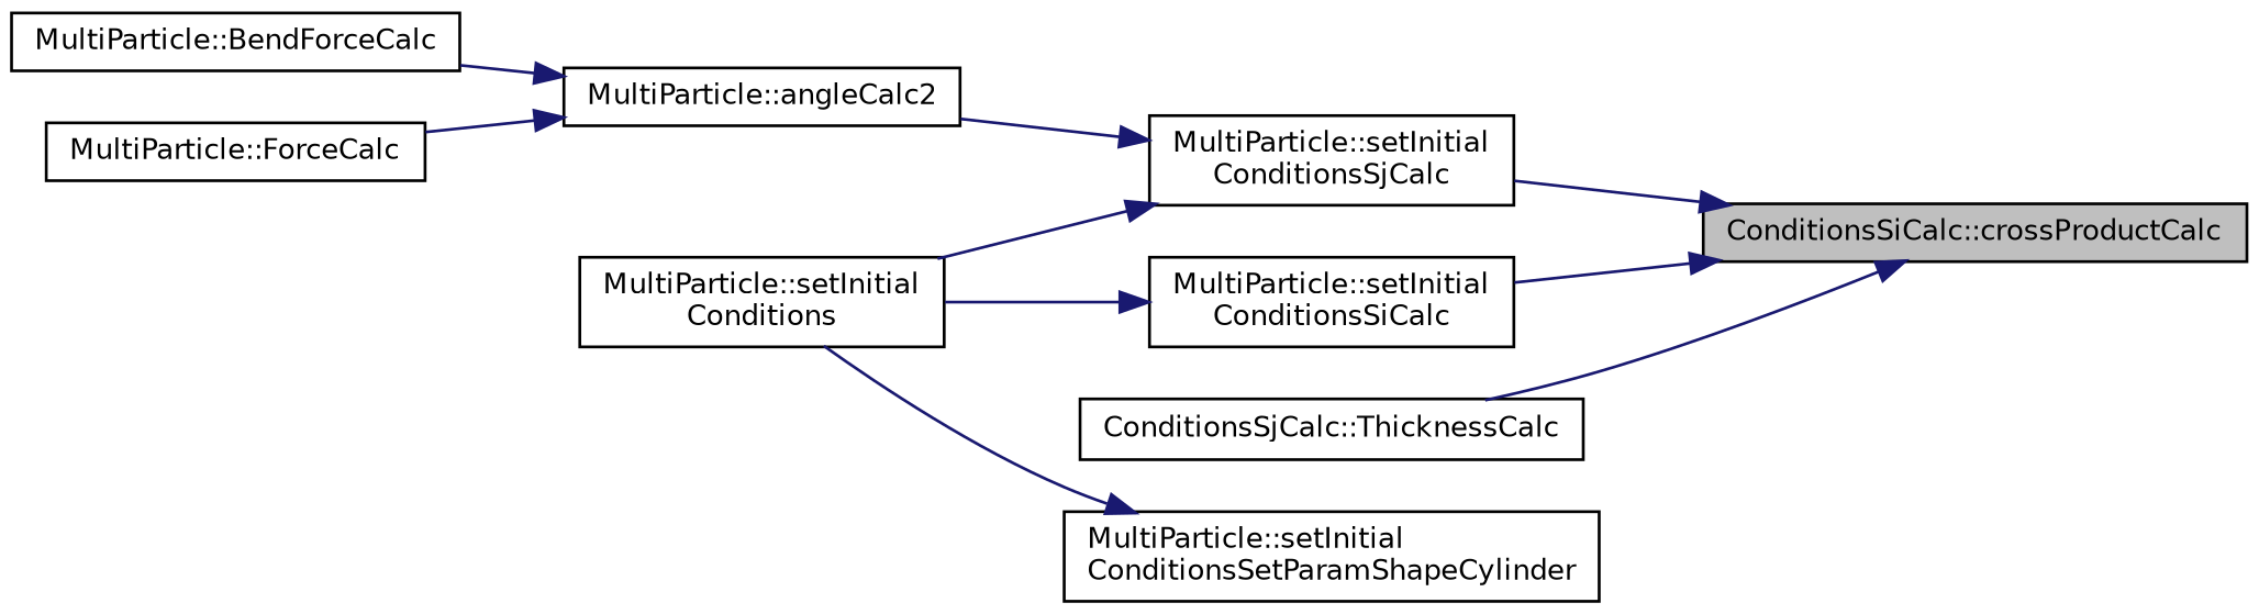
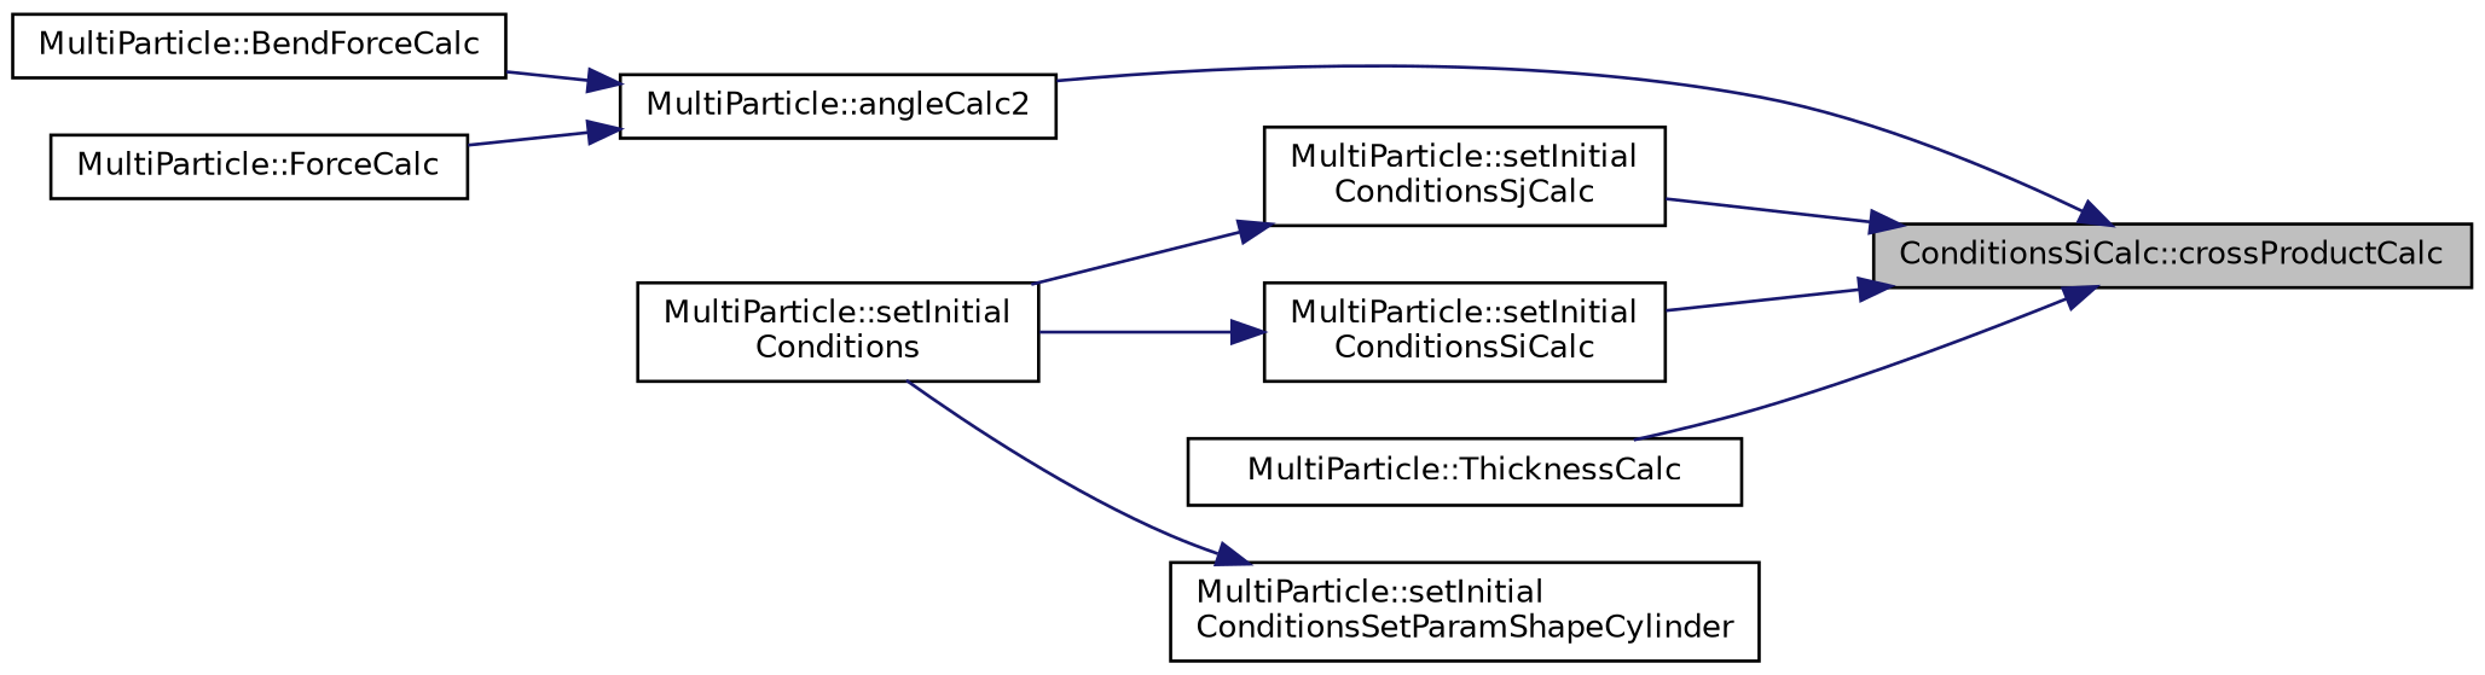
  digraph {
    rankdir=RL
    node [color=black fillcolor=white fontname=Helvetica fontsize=10 shape=record style=filled]
    edge [color=midnightblue dir=back fontname=Helvetica fontsize=10 labelfontname=Helvetica labelfontsize=10 style=solid]
    n1 [fillcolor=grey75 fontcolor=black height=0.2 label="ConditionsSiCalc::crossProductCalc" width=0.4]
    n2 [height=0.2 label="MultiParticle::angleCalc2" width=0.4]
    n3 [height=0.2 label="MultiParticle::setInitial\lConditionsSiCalc" width=0.4]
    n4 [height=0.2 label="MultiParticle::setInitial\lConditionsSjCalc" width=0.4]
-   n5 [height=0.2 label="ConditionsSjCalc::ThicknessCalc" width=0.4]
+   n5 [height=0.2 label="MultiParticle::ThicknessCalc" width=0.4]
    n6 [height=0.2 label="MultiParticle::BendForceCalc" width=0.4]
    n7 [height=0.2 label="MultiParticle::ForceCalc" width=0.4]
    n8 [height=0.2 label="MultiParticle::setInitial\lConditions" width=0.4]
    n9 [height=0.2 label="MultiParticle::setInitial\lConditionsSetParamShapeCylinder" width=0.4]
-   n4 -> n2
+   n1 -> n2
    n1 -> n3
    n1 -> n4
    n1 -> n5
    n2 -> n6
    n2 -> n7
    n3 -> n8
    n4 -> n8
    n9 -> n8
  }
